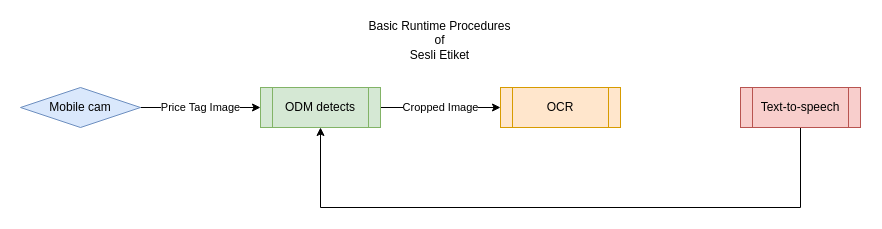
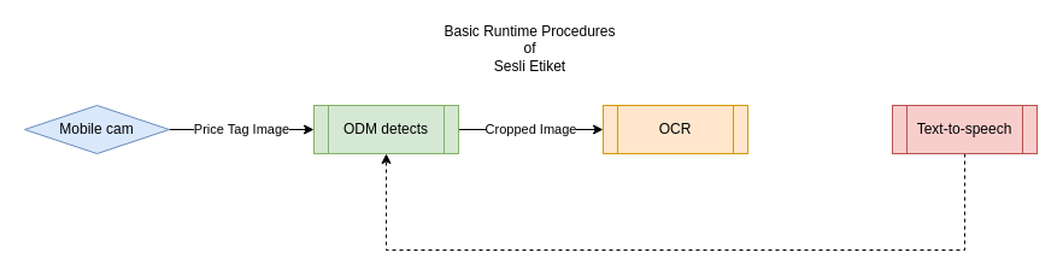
  <mxCell id="0" />
  <mxCell id="1" parent="0" />
  <mxCell id="2" value="Cropped Image" style="edgeStyle=orthogonalEdgeStyle;rounded=0;orthogonalLoop=1;jettySize=auto;html=1;" edge="1" parent="1" source="3" target="6"><mxGeometry relative="1" as="geometry" /></mxCell>
  <mxCell id="3" value="ODM detects" style="shape=process;whiteSpace=wrap;html=1;backgroundOutline=1;fillColor=#d5e8d4;strokeColor=#82b366;" vertex="1" parent="1"><mxGeometry x="260" y="87" width="120" height="40" as="geometry" /></mxCell>
  <mxCell id="4" value="Price Tag Image" style="edgeStyle=orthogonalEdgeStyle;rounded=0;orthogonalLoop=1;jettySize=auto;html=1;" edge="1" parent="1" source="5" target="3"><mxGeometry relative="1" as="geometry" /></mxCell>
  <mxCell id="5" value="Mobile cam" style="rhombus;whiteSpace=wrap;html=1;fillColor=#dae8fc;strokeColor=#6c8ebf;" vertex="1" parent="1"><mxGeometry x="20" y="87" width="120" height="40" as="geometry" /></mxCell>
  <mxCell id="6" value="OCR" style="shape=process;whiteSpace=wrap;html=1;backgroundOutline=1;fillColor=#ffe6cc;strokeColor=#d79b00;" vertex="1" parent="1"><mxGeometry x="500" y="87" width="120" height="40" as="geometry" /></mxCell>
- <mxCell id="7" style="edgeStyle=orthogonalEdgeStyle;rounded=0;orthogonalLoop=1;jettySize=auto;html=1;" edge="1" parent="1" source="8" target="3"><mxGeometry relative="1" as="geometry"><Array as="points"><mxPoint x="800" y="207" /><mxPoint x="320" y="207" /></Array></mxGeometry></mxCell>
+ <mxCell id="7" style="edgeStyle=orthogonalEdgeStyle;rounded=0;orthogonalLoop=1;jettySize=auto;html=1;dashed=1;" edge="1" parent="1" source="8" target="3"><mxGeometry relative="1" as="geometry"><Array as="points"><mxPoint x="800" y="207" /><mxPoint x="320" y="207" /></Array></mxGeometry></mxCell>
  <mxCell id="8" value="Text-to-speech" style="shape=process;whiteSpace=wrap;html=1;backgroundOutline=1;fillColor=#f8cecc;strokeColor=#b85450;" vertex="1" parent="1"><mxGeometry x="740" y="87" width="120" height="40" as="geometry" /></mxCell>
  <mxCell id="9" value="Basic Runtime Procedures of&lt;br&gt;Sesli Etiket" style="text;html=1;strokeColor=none;fillColor=none;align=center;verticalAlign=middle;whiteSpace=wrap;rounded=0;" vertex="1" parent="1"><mxGeometry x="361" y="20" width="157" height="40" as="geometry" /></mxCell>
